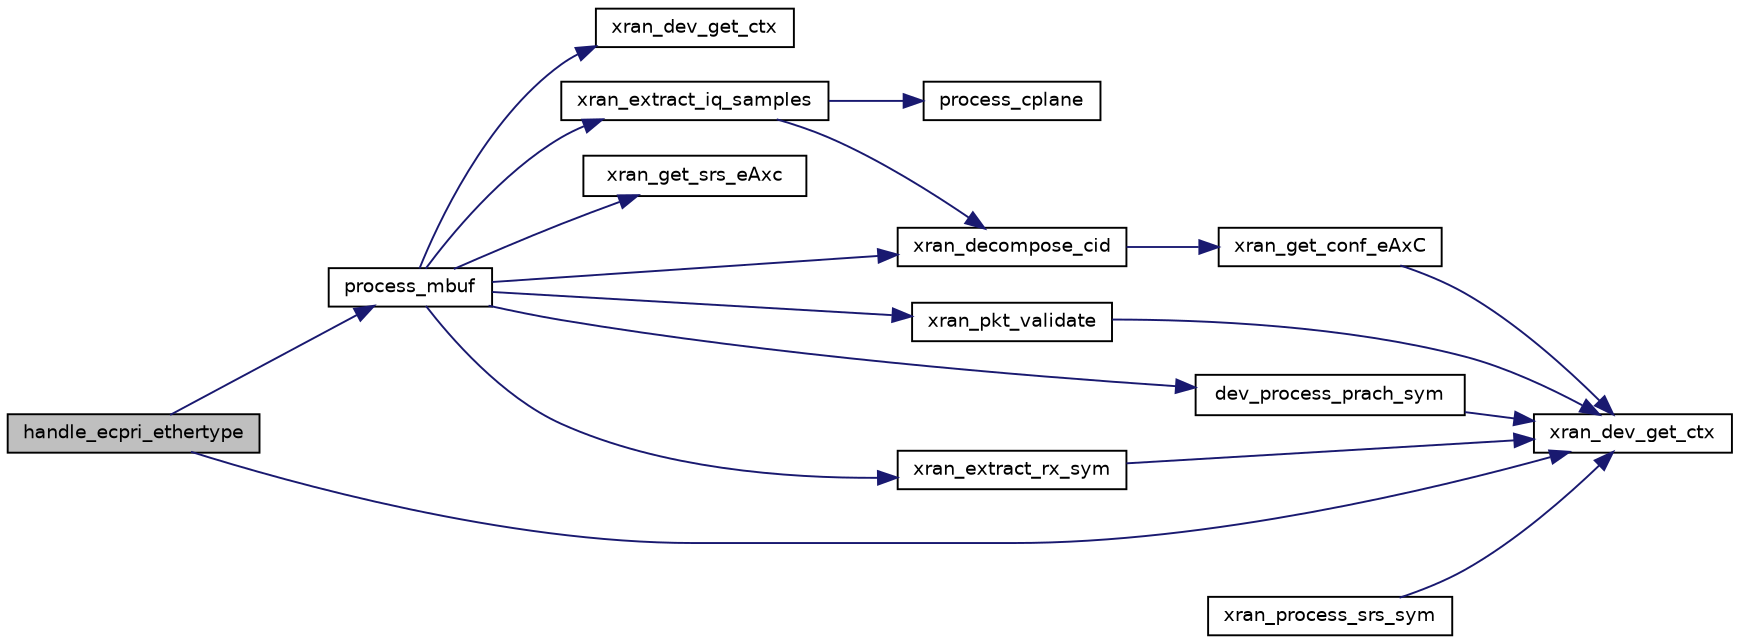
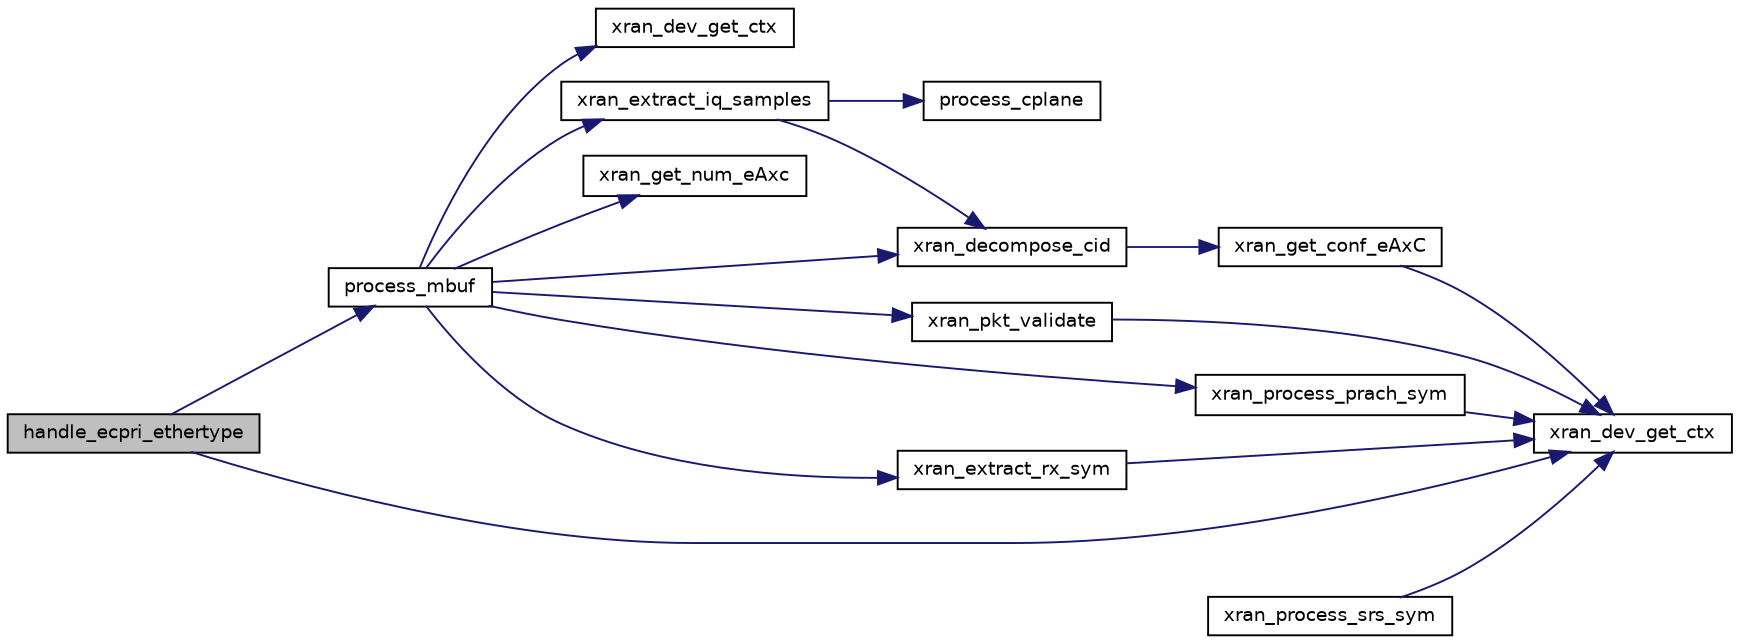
  digraph {
    rankdir=LR
    node [color=black fillcolor=white fontname=Helvetica fontsize=10 shape=record style=filled]
    edge [color=midnightblue fontname=Helvetica fontsize=10 labelfontname=Helvetica labelfontsize=10 style=solid]
    n1 [fillcolor=grey75 fontcolor=black height=0.2 label=handle_ecpri_ethertype width=0.4]
    n2 [height=0.2 label=process_mbuf width=0.4]
    n3 [height=0.2 label=xran_dev_get_ctx width=0.4]
    n4 [height=0.2 label=process_cplane width=0.4]
    n5 [height=0.2 label=xran_dev_get_ctx width=0.4]
    n6 [height=0.2 label=xran_extract_iq_samples width=0.4]
-   n7 [height=0.2 label=xran_get_srs_eAxc width=0.4]
+   n7 [height=0.2 label=xran_get_num_eAxc width=0.4]
    n8 [height=0.2 label=xran_pkt_validate width=0.4]
-   n9 [height=0.2 label=dev_process_prach_sym width=0.4]
+   n9 [height=0.2 label=xran_process_prach_sym width=0.4]
    n10 [height=0.2 label=xran_extract_rx_sym width=0.4]
    n11 [height=0.2 label=xran_decompose_cid width=0.4]
    n12 [height=0.2 label=xran_process_srs_sym width=0.4]
    n13 [height=0.2 label=xran_get_conf_eAxC width=0.4]
    n1 -> n2
    n1 -> n3
    n2 -> n5
    n2 -> n6
    n2 -> n7
    n2 -> n8
    n2 -> n9
    n2 -> n10
    n2 -> n11
    n6 -> n4
    n6 -> n11
    n8 -> n3
    n9 -> n3
    n10 -> n3
    n11 -> n13
    n12 -> n3
    n13 -> n3
  }
